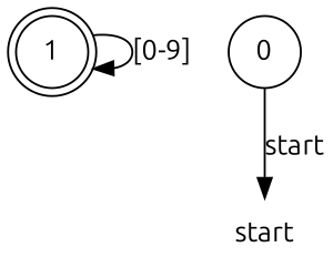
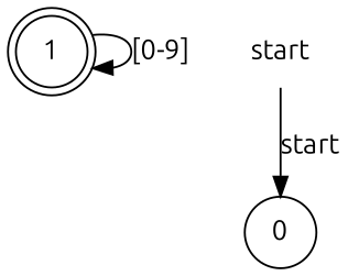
  digraph {
    fontname=Ubuntu
    rankdir=TB
    node [fontname=Ubuntu]
    edge [fontname=Ubuntu]
    1 [shape=doublecircle]
    0 [shape=circle]
    start [shape=plaintext]
    1 -> 1 [label="[0-9]"]
-   0 -> start [label=start]
+   start -> 0 [label=start]
  }
